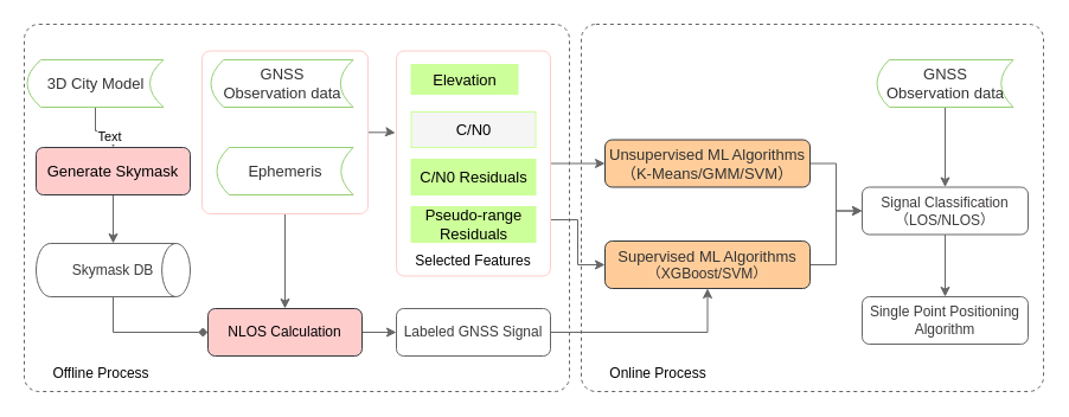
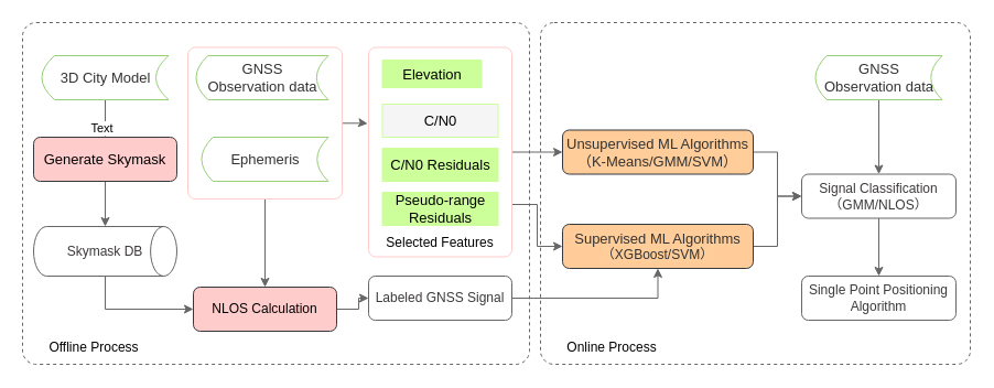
  <mxCell id="0" />
  <mxCell id="1" parent="0" />
  <mxCell id="2" value="" style="rounded=1;whiteSpace=wrap;html=1;arcSize=4;dashed=1;strokeColor=#666666;" vertex="1" parent="1"><mxGeometry x="20" y="20" width="460" height="310" as="geometry" /></mxCell>
  <mxCell id="3" style="edgeStyle=orthogonalEdgeStyle;rounded=0;orthogonalLoop=1;jettySize=auto;html=1;exitX=0.5;exitY=1;exitDx=0;exitDy=0;strokeColor=#666666;" edge="1" parent="1" source="5" target="34"><mxGeometry relative="1" as="geometry" /></mxCell>
  <mxCell id="4" value="" style="edgeStyle=orthogonalEdgeStyle;rounded=0;orthogonalLoop=1;jettySize=auto;html=1;entryX=-0.007;entryY=0.364;entryDx=0;entryDy=0;entryPerimeter=0;strokeColor=#666666;" edge="1" parent="1" source="5" target="9"><mxGeometry relative="1" as="geometry" /></mxCell>
  <mxCell id="5" value="" style="rounded=1;whiteSpace=wrap;html=1;arcSize=5;strokeColor=#FFCCCC;" vertex="1" parent="1"><mxGeometry x="170" y="42.5" width="140" height="137.5" as="geometry" /></mxCell>
  <mxCell id="6" value="" style="rounded=1;whiteSpace=wrap;html=1;arcSize=4;dashed=1;strokeColor=#666666;" vertex="1" parent="1"><mxGeometry x="490" y="20" width="390" height="310" as="geometry" /></mxCell>
  <mxCell id="7" value="" style="edgeStyle=orthogonalEdgeStyle;rounded=0;orthogonalLoop=1;jettySize=auto;html=1;strokeColor=#666666;" edge="1" parent="1" source="9" target="22"><mxGeometry relative="1" as="geometry"><mxPoint x="470" y="146.529" as="sourcePoint" /></mxGeometry></mxCell>
  <mxCell id="8" style="edgeStyle=orthogonalEdgeStyle;rounded=0;orthogonalLoop=1;jettySize=auto;html=1;exitX=1;exitY=0.75;exitDx=0;exitDy=0;entryX=0;entryY=0.5;entryDx=0;entryDy=0;strokeColor=#666666;" edge="1" parent="1" source="9" target="18"><mxGeometry relative="1" as="geometry" /></mxCell>
  <mxCell id="9" value="" style="rounded=1;whiteSpace=wrap;html=1;arcSize=5;strokeColor=#FFCCCC;" parent="1" vertex="1"><mxGeometry x="334" y="42.5" width="130" height="190" as="geometry" /></mxCell>
  <mxCell id="10" value="" style="edgeStyle=orthogonalEdgeStyle;rounded=0;orthogonalLoop=1;jettySize=auto;html=1;strokeColor=#666666;" edge="1" parent="1" source="11" target="32"><mxGeometry relative="1" as="geometry" /></mxCell>
  <mxCell id="11" value="&lt;span style=&quot;font-size: 13px ; background-color: rgba(255 , 255 , 255 , 0.01)&quot;&gt;Generate Skymask&lt;/span&gt;" style="rounded=1;whiteSpace=wrap;html=1;fillColor=#ffcccc;strokeColor=#36393d;" parent="1" vertex="1"><mxGeometry x="30" y="124" width="130" height="40" as="geometry" /></mxCell>
  <mxCell id="12" value="" style="edgeStyle=orthogonalEdgeStyle;rounded=0;orthogonalLoop=1;jettySize=auto;html=1;strokeColor=#666666;" edge="1" parent="1" source="14" target="11"><mxGeometry relative="1" as="geometry" /></mxCell>
  <mxCell id="13" value="Text" style="edgeLabel;html=1;align=center;verticalAlign=middle;resizable=0;points=[];" vertex="1" connectable="0" parent="12"><mxGeometry x="0.609" y="-4" relative="1" as="geometry"><mxPoint as="offset" /></mxGeometry></mxCell>
- <mxCell id="14" value="&lt;span style=&quot;color: rgb(50 , 50 , 50) ; font-size: 13px ; background-color: rgba(255 , 255 , 255 , 0.01)&quot;&gt;3D City Model&lt;/span&gt;" style="shape=dataStorage;whiteSpace=wrap;html=1;strokeColor=#97D077;" parent="1" vertex="1"><mxGeometry x="22.5" y="50" width="115" height="40" as="geometry" /></mxCell>
+ <mxCell id="14" value="&lt;span style=&quot;color: rgb(50 , 50 , 50) ; font-size: 13px ; background-color: rgba(255 , 255 , 255 , 0.01)&quot;&gt;3D City Model&lt;/span&gt;" style="shape=dataStorage;whiteSpace=wrap;html=1;strokeColor=#97D077;" parent="1" vertex="1"><mxGeometry x="37.5" y="50" width="115" height="40" as="geometry" /></mxCell>
  <mxCell id="15" value="&lt;span style=&quot;color: rgb(50 , 50 , 50) ; font-size: 13px ; background-color: rgba(255 , 255 , 255 , 0.01)&quot;&gt;Ephemeris&lt;/span&gt;" style="shape=dataStorage;whiteSpace=wrap;html=1;size=0.089;strokeColor=#97D077;" parent="1" vertex="1"><mxGeometry x="182.5" y="124" width="115" height="40" as="geometry" /></mxCell>
  <mxCell id="16" value="&lt;span style=&quot;color: rgb(50 , 50 , 50) ; font-size: 13px ; background-color: rgba(255 , 255 , 255 , 0.01)&quot;&gt;GNSS&lt;/span&gt;&lt;br style=&quot;color: rgb(50 , 50 , 50) ; font-size: 13px&quot;&gt;&lt;span style=&quot;color: rgb(50 , 50 , 50) ; font-size: 13px ; background-color: rgba(255 , 255 , 255 , 0.01)&quot;&gt;Observation data&lt;/span&gt;" style="shape=dataStorage;whiteSpace=wrap;html=1;size=0.089;strokeColor=#97D077;" parent="1" vertex="1"><mxGeometry x="177.5" y="50" width="120" height="40" as="geometry" /></mxCell>
  <mxCell id="17" value="" style="edgeStyle=orthogonalEdgeStyle;rounded=0;orthogonalLoop=1;jettySize=auto;html=1;entryX=0;entryY=0.5;entryDx=0;entryDy=0;strokeColor=#666666;" edge="1" parent="1" source="18" target="24"><mxGeometry relative="1" as="geometry" /></mxCell>
  <mxCell id="18" value="&lt;span style=&quot;color: rgb(50 , 50 , 50) ; font-size: 13px ; background-color: rgba(255 , 255 , 255 , 0.01)&quot;&gt;Supervised ML Algorithms&lt;/span&gt;&lt;span style=&quot;color: rgb(50 , 50 , 50) ; font-size: inherit ; background-color: rgba(255 , 255 , 255 , 0.01)&quot;&gt;（XGBoost/SVM&lt;/span&gt;&lt;span style=&quot;color: rgb(50 , 50 , 50) ; font-size: inherit ; background-color: rgba(255 , 255 , 255 , 0.01)&quot;&gt;）&lt;/span&gt;" style="rounded=1;whiteSpace=wrap;html=1;fillColor=#ffcc99;strokeColor=#36393d;" parent="1" vertex="1"><mxGeometry x="510" y="203" width="173" height="40" as="geometry" /></mxCell>
  <mxCell id="19" value="" style="edgeStyle=orthogonalEdgeStyle;rounded=0;orthogonalLoop=1;jettySize=auto;html=1;exitX=1;exitY=0.5;exitDx=0;exitDy=0;strokeColor=#666666;" edge="1" parent="1" source="20" target="18"><mxGeometry relative="1" as="geometry"><mxPoint x="465" y="280.059" as="sourcePoint" /></mxGeometry></mxCell>
- <mxCell id="20" value="Labeled GNSS Signal" style="rounded=1;whiteSpace=wrap;html=1;strokeColor=#666666;fontColor=#3c3939;" parent="1" vertex="1"><mxGeometry x="334" y="260" width="130" height="40" as="geometry" /></mxCell>
+ <mxCell id="20" value="Labeled GNSS Signal" style="rounded=1;whiteSpace=wrap;html=1;strokeColor=#666666;fontColor=#3c3939;" parent="1" vertex="1"><mxGeometry x="334" y="250" width="130" height="40" as="geometry" /></mxCell>
  <mxCell id="21" value="" style="edgeStyle=orthogonalEdgeStyle;rounded=0;orthogonalLoop=1;jettySize=auto;html=1;strokeColor=#666666;" edge="1" parent="1" source="22" target="24"><mxGeometry relative="1" as="geometry" /></mxCell>
  <mxCell id="22" value="&lt;span style=&quot;color: rgb(50 , 50 , 50) ; font-size: 13px ; background-color: rgba(255 , 255 , 255 , 0.01)&quot;&gt;Unsupervised ML Algorithms&lt;/span&gt;&lt;div style=&quot;resize: none ; font-size: 13px ; color: rgb(50 , 50 , 50) ; background-color: rgba(255 , 255 , 255 , 0.01)&quot;&gt;（K-Means/GMM/SVM&lt;span style=&quot;font-size: inherit&quot;&gt;）&lt;/span&gt;&lt;/div&gt;" style="rounded=1;whiteSpace=wrap;html=1;fillColor=#ffcc99;strokeColor=#36393d;" parent="1" vertex="1"><mxGeometry x="510" y="117.5" width="173" height="40" as="geometry" /></mxCell>
  <mxCell id="23" value="" style="edgeStyle=orthogonalEdgeStyle;rounded=0;orthogonalLoop=1;jettySize=auto;html=1;strokeColor=#666666;" edge="1" parent="1" source="24" target="36"><mxGeometry relative="1" as="geometry" /></mxCell>
- <mxCell id="24" value="&lt;span style=&quot;font-size: inherit; background-color: rgba(255, 255, 255, 0.01);&quot;&gt;Signal Classification（LOS/NLOS&lt;/span&gt;&lt;span style=&quot;font-size: inherit; background-color: rgba(255, 255, 255, 0.01);&quot;&gt;）&lt;/span&gt;" style="rounded=1;whiteSpace=wrap;html=1;strokeColor=#666666;fontColor=#3c3939;" parent="1" vertex="1"><mxGeometry x="727" y="157.5" width="140" height="40" as="geometry" /></mxCell>
+ <mxCell id="24" value="&lt;span style=&quot;font-size: inherit; background-color: rgba(255, 255, 255, 0.01);&quot;&gt;Signal Classification（GMM/NLOS&lt;/span&gt;&lt;span style=&quot;font-size: inherit; background-color: rgba(255, 255, 255, 0.01);&quot;&gt;）&lt;/span&gt;" style="rounded=1;whiteSpace=wrap;html=1;strokeColor=#666666;fontColor=#3c3939;" parent="1" vertex="1"><mxGeometry x="727" y="157.5" width="140" height="40" as="geometry" /></mxCell>
  <mxCell id="25" value="" style="edgeStyle=orthogonalEdgeStyle;rounded=0;orthogonalLoop=1;jettySize=auto;html=1;strokeColor=#666666;" edge="1" parent="1" source="26" target="24"><mxGeometry relative="1" as="geometry" /></mxCell>
  <mxCell id="26" value="&lt;span style=&quot;color: rgb(50 , 50 , 50) ; font-size: 13px ; background-color: rgba(255 , 255 , 255 , 0.01)&quot;&gt;GNSS &lt;br&gt;Observation data&lt;/span&gt;" style="shape=dataStorage;whiteSpace=wrap;html=1;size=0.089;strokeColor=#97D077;" parent="1" vertex="1"><mxGeometry x="739.5" y="50" width="115" height="40" as="geometry" /></mxCell>
  <mxCell id="27" value="&lt;span style=&quot;font-size: 13px; background-color: rgba(255, 255, 255, 0.01);&quot;&gt;Elevation&lt;/span&gt;" style="rounded=0;whiteSpace=wrap;html=1;strokeColor=#CCFF99;fillColor=#CCFF99;fontColor=#000000;" parent="1" vertex="1"><mxGeometry x="346.5" y="54" width="90" height="25" as="geometry" /></mxCell>
  <mxCell id="28" value="&lt;span style=&quot;font-size: 13px; background-color: rgba(255, 255, 255, 0.01);&quot;&gt;C/N0&lt;/span&gt;" style="rounded=0;whiteSpace=wrap;html=1;strokeColor=#CCFF99;fillColor=#f5f5f5;fontColor=#000000;" parent="1" vertex="1"><mxGeometry x="346.5" y="94" width="105" height="30" as="geometry" /></mxCell>
  <mxCell id="29" value="&lt;span style=&quot;font-size: 13px; background-color: rgba(255, 255, 255, 0.01);&quot;&gt;C/N0 Residuals&lt;/span&gt;" style="rounded=0;whiteSpace=wrap;html=1;strokeColor=#CCFF99;fillColor=#CCFF99;fontColor=#000000;" parent="1" vertex="1"><mxGeometry x="346.5" y="134" width="105" height="30" as="geometry" /></mxCell>
  <mxCell id="30" value="&lt;span style=&quot;font-size: 13px; background-color: rgba(255, 255, 255, 0.01);&quot;&gt;Pseudo-range Residuals&lt;/span&gt;" style="rounded=0;whiteSpace=wrap;html=1;strokeColor=#CCFF99;fillColor=#CCFF99;fontColor=#000000;" parent="1" vertex="1"><mxGeometry x="346.5" y="174" width="105" height="30" as="geometry" /></mxCell>
- <mxCell id="31" style="edgeStyle=orthogonalEdgeStyle;rounded=0;orthogonalLoop=1;jettySize=auto;html=1;exitX=0.5;exitY=1;exitDx=0;exitDy=0;exitPerimeter=0;entryX=0;entryY=0.5;entryDx=0;entryDy=0;strokeColor=#666666;endArrow=diamond;" edge="1" parent="1" source="32" target="34"><mxGeometry relative="1" as="geometry" /></mxCell>
+ <mxCell id="31" style="edgeStyle=orthogonalEdgeStyle;rounded=0;orthogonalLoop=1;jettySize=auto;html=1;exitX=0.5;exitY=1;exitDx=0;exitDy=0;exitPerimeter=0;entryX=0;entryY=0.5;entryDx=0;entryDy=0;strokeColor=#666666;" edge="1" parent="1" source="32" target="34"><mxGeometry relative="1" as="geometry" /></mxCell>
  <mxCell id="32" value="Skymask DB" style="strokeWidth=1;html=1;shape=mxgraph.flowchart.direct_data;whiteSpace=wrap;strokeColor=#666666;fontColor=#3c3939;" vertex="1" parent="1"><mxGeometry x="30" y="205" width="130" height="45" as="geometry" /></mxCell>
  <mxCell id="33" value="" style="edgeStyle=orthogonalEdgeStyle;rounded=0;orthogonalLoop=1;jettySize=auto;html=1;strokeColor=#666666;" edge="1" parent="1" source="34" target="20"><mxGeometry relative="1" as="geometry" /></mxCell>
  <mxCell id="34" value="NLOS Calculation" style="rounded=1;whiteSpace=wrap;html=1;fillColor=#ffcccc;strokeColor=#36393d;" vertex="1" parent="1"><mxGeometry x="175" y="260" width="130" height="40" as="geometry" /></mxCell>
  <mxCell id="35" value="Selected Features" style="text;html=1;strokeColor=none;fillColor=none;align=center;verticalAlign=middle;whiteSpace=wrap;rounded=0;" vertex="1" parent="1"><mxGeometry x="344" y="205" width="110" height="30" as="geometry" /></mxCell>
  <mxCell id="36" value="Single Point Positioning Algorithm" style="rounded=1;whiteSpace=wrap;html=1;strokeColor=#666666;fontColor=#3c3939;" vertex="1" parent="1"><mxGeometry x="727" y="250" width="140" height="40" as="geometry" /></mxCell>
  <mxCell id="37" value="Offline Process" style="text;html=1;strokeColor=none;fillColor=none;align=center;verticalAlign=middle;whiteSpace=wrap;rounded=0;" vertex="1" parent="1"><mxGeometry x="30" y="300" width="110" height="30" as="geometry" /></mxCell>
  <mxCell id="38" value="Online Process" style="text;html=1;strokeColor=none;fillColor=none;align=center;verticalAlign=middle;whiteSpace=wrap;rounded=0;" vertex="1" parent="1"><mxGeometry x="500" y="300" width="110" height="30" as="geometry" /></mxCell>
